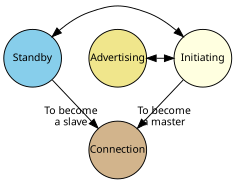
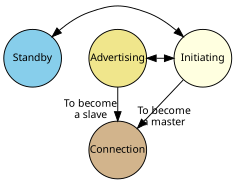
  digraph {
    nodesep=0.4
    ranksep=0.5
    node [fixedsize=true fontname="Helvetica Neue" fontsize=11.0 shape=circle style=filled]
    n1 [fillcolor=skyblue label=Standby width=0.85]
    n2 [fillcolor=khaki label=Advertising width=0.85]
    n3 [fillcolor=lightyellow label=Initiating width=0.85]
    n4 [fillcolor=tan label=Connection width=0.85]
    subgraph sub_1 {
      rank=same
      n1
      n2
      n3
    }
    n1 -> n3 [dir=both]
    n2 -> n3 [dir=both]
-   n1 -> n4 [fontname="Helvetica Neue" fontsize=11.0 headlabel="To become\na slave" labelangle=40 labeldistance=5]
+   n2 -> n4 [fontname="Helvetica Neue" fontsize=11.0 headlabel="To become\na slave" labelangle=40 labeldistance=5]
    n3 -> n4 [fontname="Helvetica Neue" fontsize=11.0 headlabel="To become\na master" labelangle=-40 labeldistance=5]
  }
